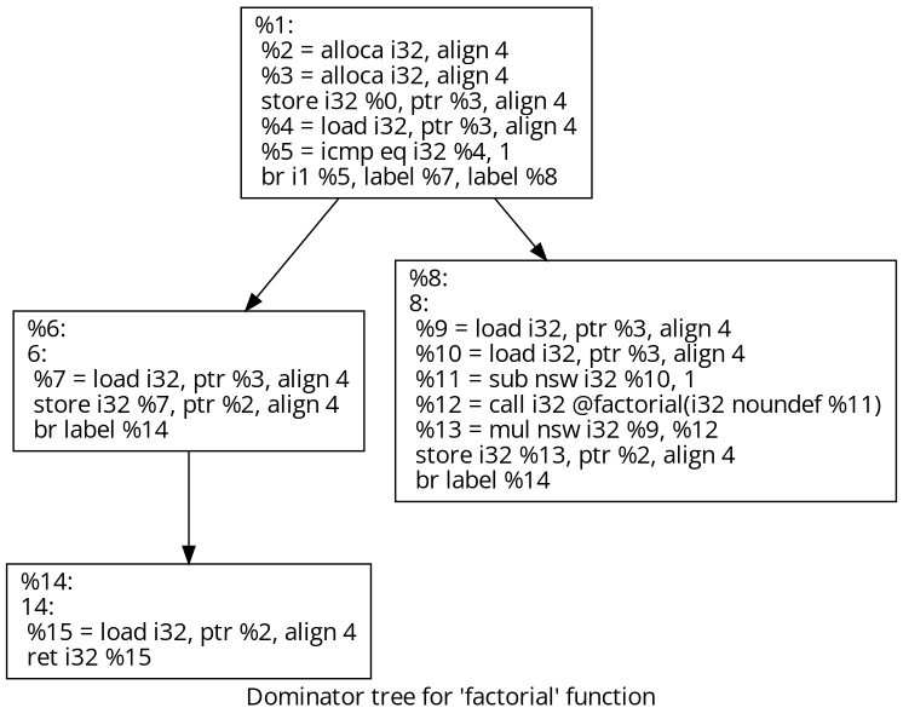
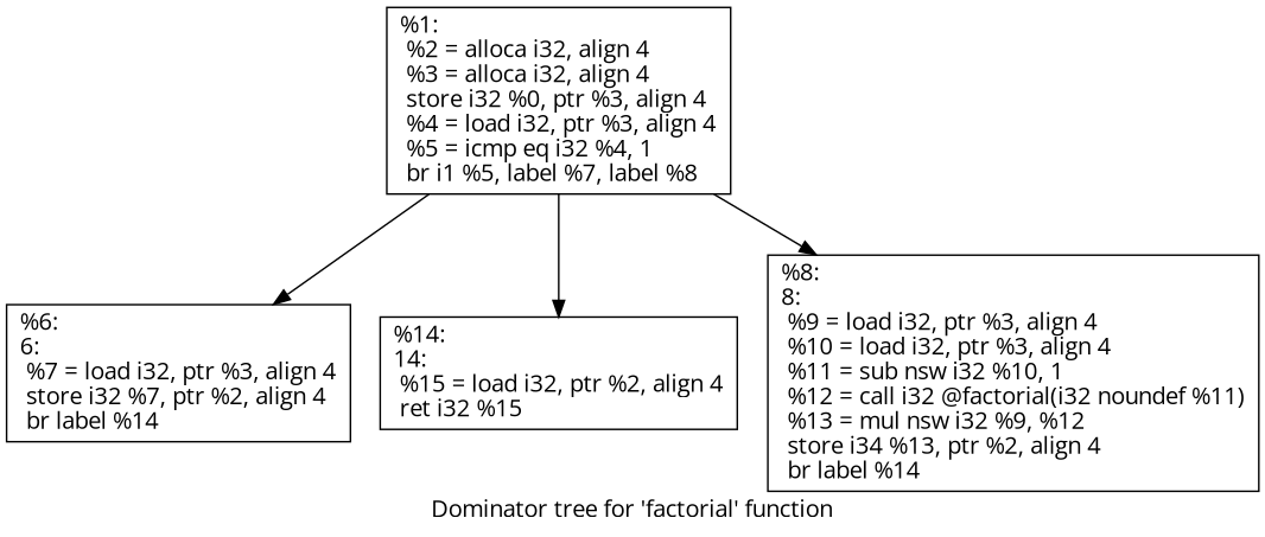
  digraph {
    fontname="Open Sans"
    label="Dominator tree for 'factorial' function"
    node [fontname="Open Sans" shape=record]
    edge [fontname="Open Sans"]
    n1 [label="{%1:\l  %2 = alloca i32, align 4\l  %3 = alloca i32, align 4\l  store i32 %0, ptr %3, align 4\l  %4 = load i32, ptr %3, align 4\l  %5 = icmp eq i32 %4, 1\l  br i1 %5, label %7, label %8\l}"]
    n2 [label="{%6:\l6:                                                \l  %7 = load i32, ptr %3, align 4\l  store i32 %7, ptr %2, align 4\l  br label %14\l}"]
    n3 [label="{%14:\l14:                                               \l  %15 = load i32, ptr %2, align 4\l  ret i32 %15\l}"]
-   n4 [label="{%8:\l8:                                                \l  %9 = load i32, ptr %3, align 4\l  %10 = load i32, ptr %3, align 4\l  %11 = sub nsw i32 %10, 1\l  %12 = call i32 @factorial(i32 noundef %11)\l  %13 = mul nsw i32 %9, %12\l  store i32 %13, ptr %2, align 4\l  br label %14\l}"]
+   n4 [label="{%8:\l8:                                                \l  %9 = load i32, ptr %3, align 4\l  %10 = load i32, ptr %3, align 4\l  %11 = sub nsw i32 %10, 1\l  %12 = call i32 @factorial(i32 noundef %11)\l  %13 = mul nsw i32 %9, %12\l  store i34 %13, ptr %2, align 4\l  br label %14\l}"]
    n1 -> n2
-   n2 -> n3
+   n1 -> n3
    n1 -> n4
  }
